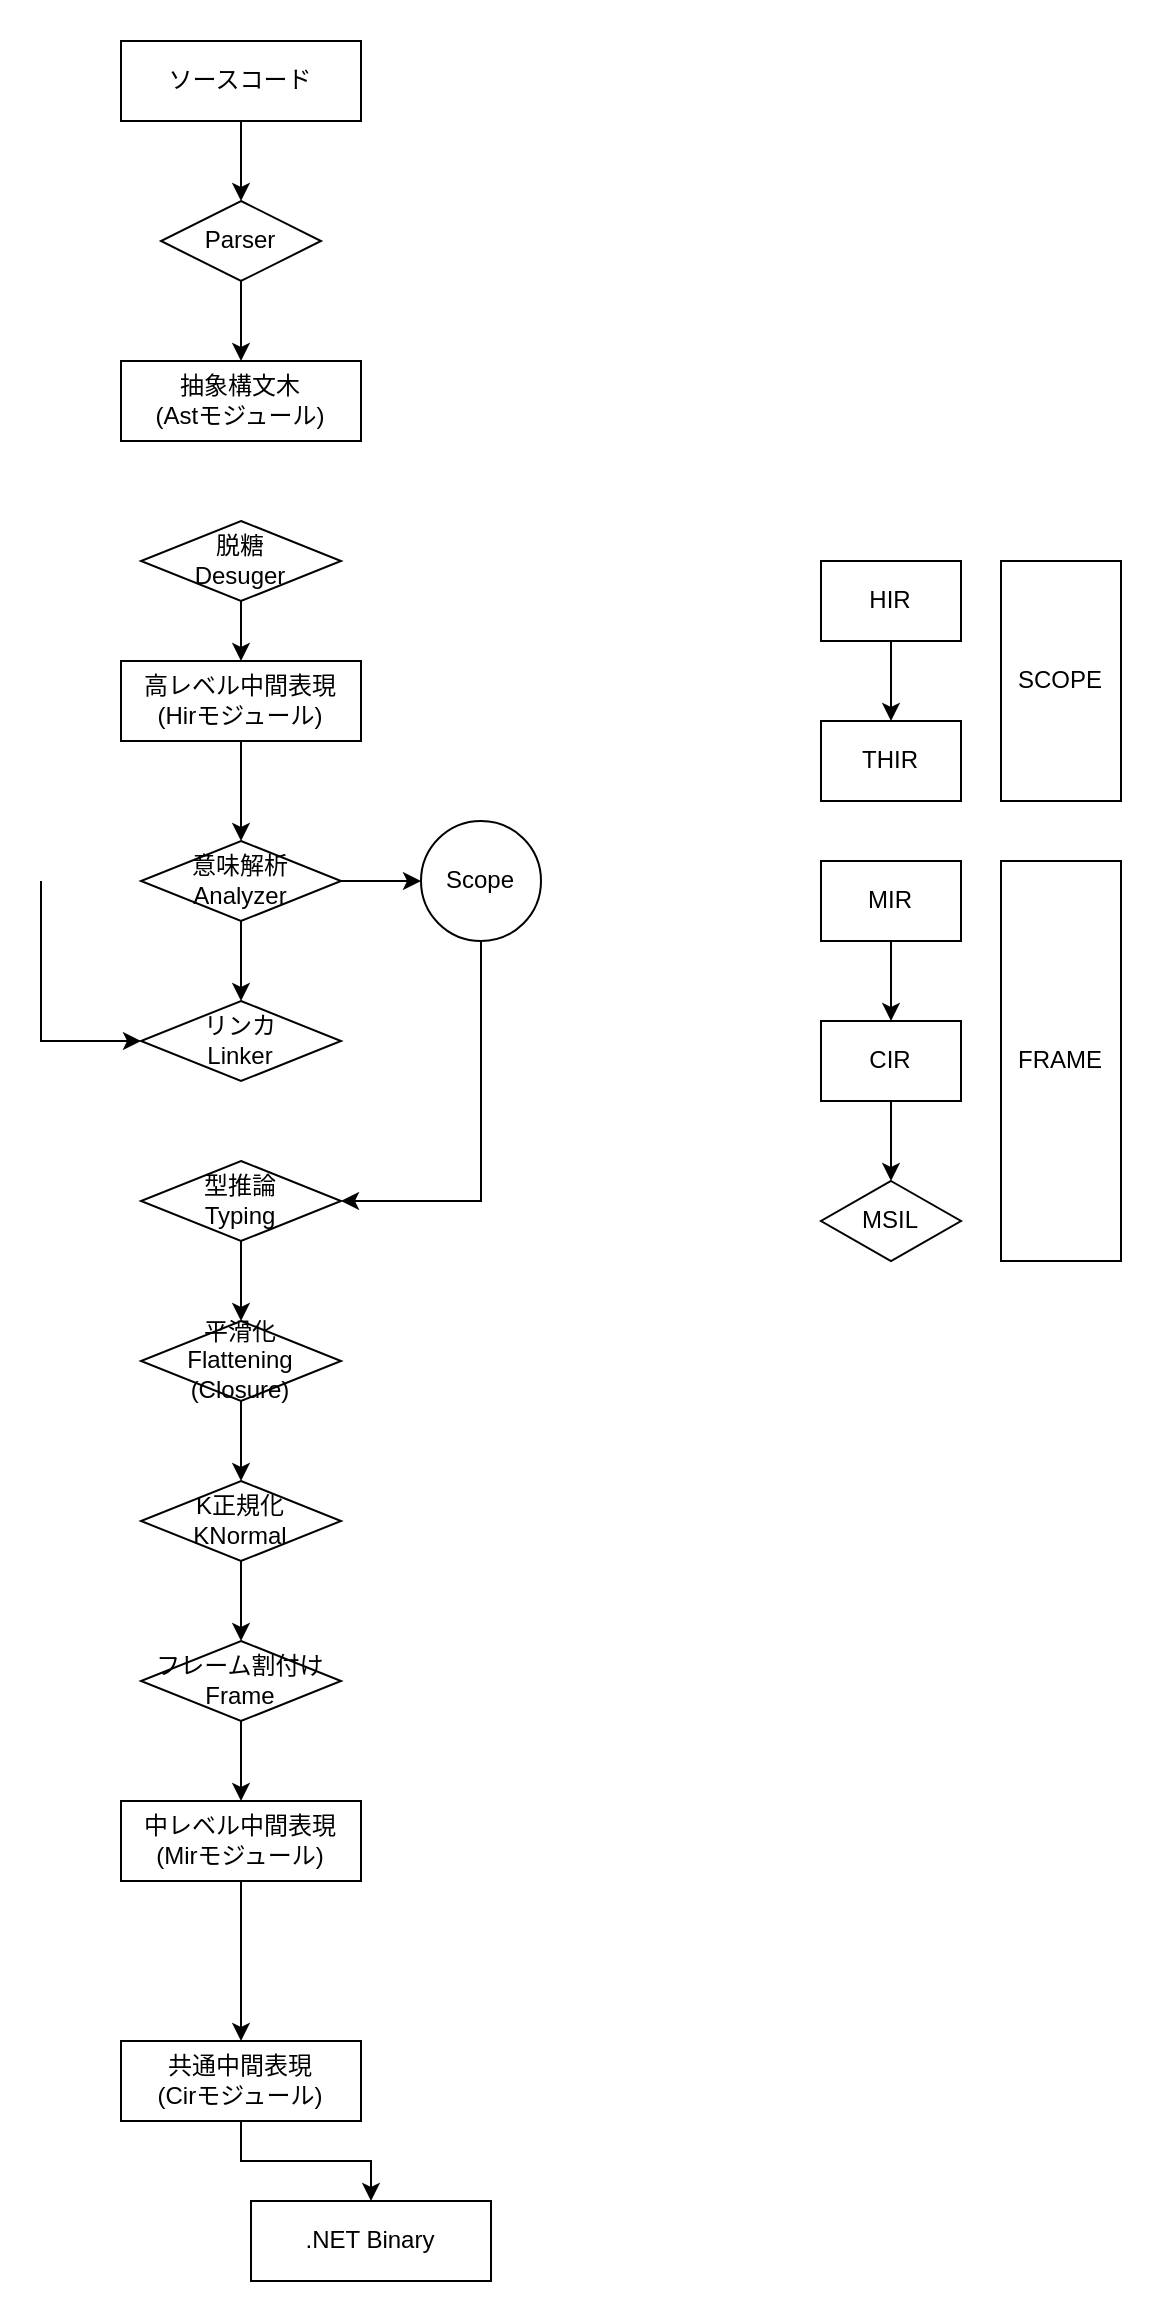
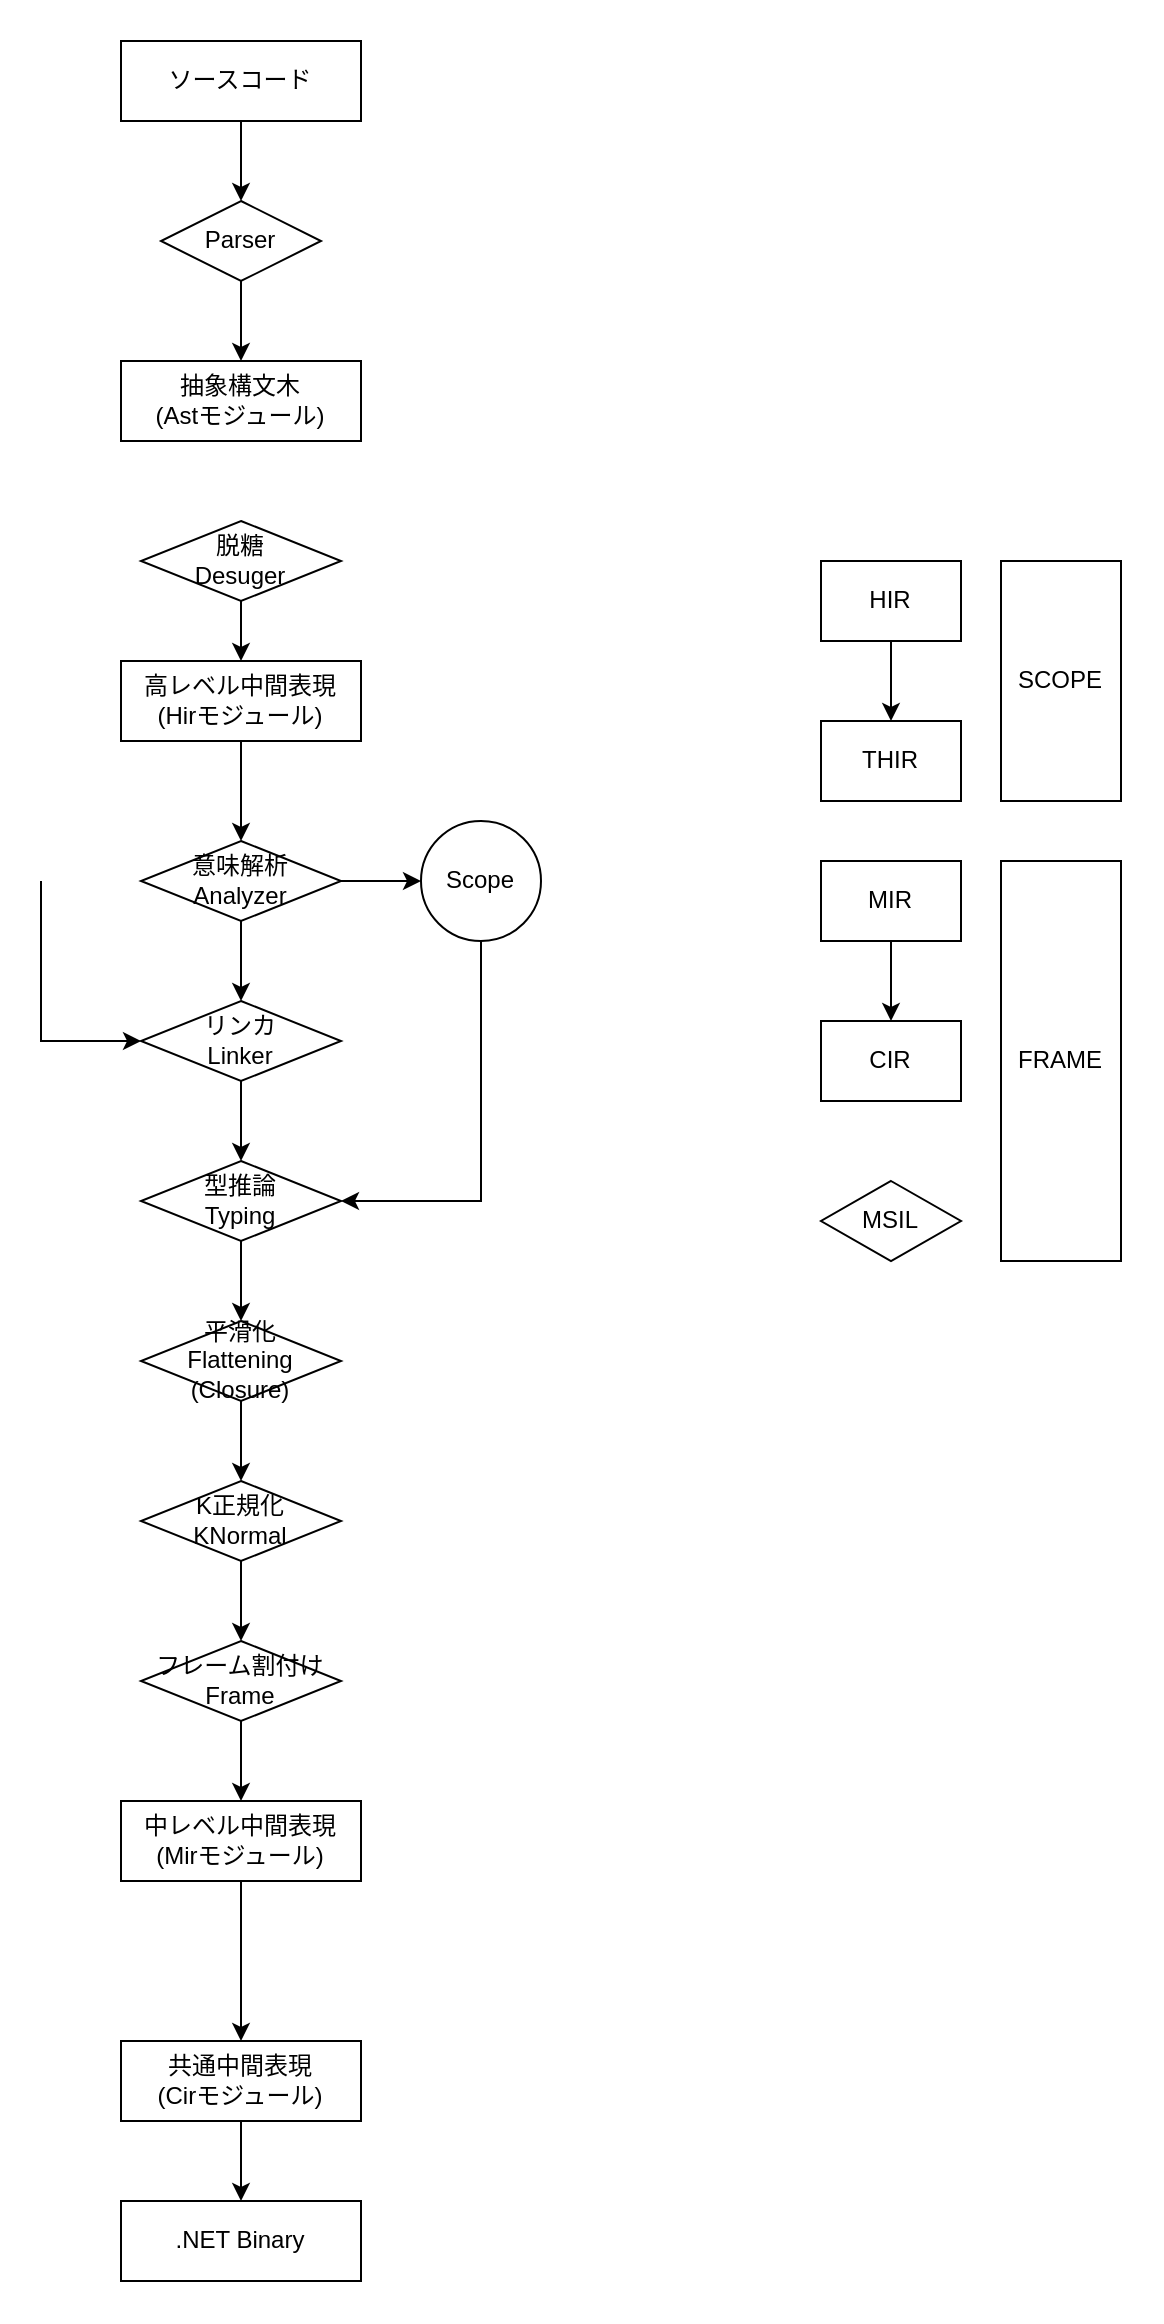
  <mxCell id="0" />
  <mxCell id="1" parent="0" />
  <mxCell id="2" style="edgeStyle=orthogonalEdgeStyle;rounded=0;orthogonalLoop=1;jettySize=auto;html=1;" parent="1" source="3" target="4" edge="1"><mxGeometry relative="1" as="geometry" /></mxCell>
  <mxCell id="3" value="共通中間表現&lt;br&gt;(Cirモジュール)" style="rounded=0;whiteSpace=wrap;html=1;" parent="1" vertex="1"><mxGeometry x="60" y="1020" width="120" height="40" as="geometry" /></mxCell>
- <mxCell id="4" value=".NET Binary" style="rounded=0;whiteSpace=wrap;html=1;" parent="1" vertex="1"><mxGeometry x="125" y="1100" width="120" height="40" as="geometry" /></mxCell>
+ <mxCell id="4" value=".NET Binary" style="rounded=0;whiteSpace=wrap;html=1;" parent="1" vertex="1"><mxGeometry x="60" y="1100" width="120" height="40" as="geometry" /></mxCell>
  <mxCell id="5" value="" style="edgeStyle=orthogonalEdgeStyle;rounded=0;orthogonalLoop=1;jettySize=auto;html=1;" parent="1" source="6" target="8" edge="1"><mxGeometry relative="1" as="geometry" /></mxCell>
  <mxCell id="6" value="ソースコード" style="rounded=0;whiteSpace=wrap;html=1;" parent="1" vertex="1"><mxGeometry x="60" y="20" width="120" height="40" as="geometry" /></mxCell>
  <mxCell id="7" value="" style="edgeStyle=orthogonalEdgeStyle;rounded=0;orthogonalLoop=1;jettySize=auto;html=1;" parent="1" source="8" target="9" edge="1"><mxGeometry relative="1" as="geometry" /></mxCell>
  <mxCell id="8" value="Parser" style="rhombus;whiteSpace=wrap;html=1;rounded=0;" parent="1" vertex="1"><mxGeometry x="80" y="100" width="80" height="40" as="geometry" /></mxCell>
  <mxCell id="9" value="抽象構文木&lt;br&gt;(Astモジュール)" style="whiteSpace=wrap;html=1;rounded=0;" parent="1" vertex="1"><mxGeometry x="60" y="180" width="120" height="40" as="geometry" /></mxCell>
  <mxCell id="10" style="edgeStyle=orthogonalEdgeStyle;rounded=0;orthogonalLoop=1;jettySize=auto;html=1;entryX=0.5;entryY=0;entryDx=0;entryDy=0;" edge="1" parent="1" source="11" target="26"><mxGeometry relative="1" as="geometry" /></mxCell>
  <mxCell id="11" value="高レベル中間表現&lt;br&gt;(Hirモジュール)" style="whiteSpace=wrap;html=1;rounded=0;" parent="1" vertex="1"><mxGeometry x="60" y="330" width="120" height="40" as="geometry" /></mxCell>
  <mxCell id="12" style="edgeStyle=orthogonalEdgeStyle;rounded=0;orthogonalLoop=1;jettySize=auto;html=1;" edge="1" parent="1" source="13" target="11"><mxGeometry relative="1" as="geometry" /></mxCell>
  <mxCell id="13" value="脱糖&lt;br&gt;Desuger" style="rhombus;whiteSpace=wrap;html=1;rounded=0;" parent="1" vertex="1"><mxGeometry x="70" y="260" width="100" height="40" as="geometry" /></mxCell>
  <mxCell id="14" style="edgeStyle=orthogonalEdgeStyle;rounded=0;orthogonalLoop=1;jettySize=auto;html=1;entryX=0.5;entryY=0;entryDx=0;entryDy=0;" edge="1" parent="1" source="15" target="41"><mxGeometry relative="1" as="geometry" /></mxCell>
  <mxCell id="15" value="型推論&lt;br&gt;Typing" style="rhombus;whiteSpace=wrap;html=1;rounded=0;" parent="1" vertex="1"><mxGeometry x="70" y="580" width="100" height="40" as="geometry" /></mxCell>
  <mxCell id="16" style="edgeStyle=orthogonalEdgeStyle;rounded=0;orthogonalLoop=1;jettySize=auto;html=1;entryX=0.5;entryY=0;entryDx=0;entryDy=0;" parent="1" source="17" target="21" edge="1"><mxGeometry relative="1" as="geometry" /></mxCell>
  <mxCell id="17" value="K正規化&lt;br&gt;KNormal" style="rhombus;whiteSpace=wrap;html=1;rounded=0;" parent="1" vertex="1"><mxGeometry x="70" y="740" width="100" height="40" as="geometry" /></mxCell>
  <mxCell id="18" style="edgeStyle=orthogonalEdgeStyle;rounded=0;orthogonalLoop=1;jettySize=auto;html=1;entryX=1;entryY=0.5;entryDx=0;entryDy=0;" edge="1" parent="1" source="19" target="15"><mxGeometry relative="1" as="geometry"><Array as="points"><mxPoint x="240" y="600" /></Array></mxGeometry></mxCell>
  <mxCell id="19" value="Scope" style="ellipse;whiteSpace=wrap;html=1;" parent="1" vertex="1"><mxGeometry x="210" y="410" width="60" height="60" as="geometry" /></mxCell>
  <mxCell id="20" style="edgeStyle=orthogonalEdgeStyle;rounded=0;orthogonalLoop=1;jettySize=auto;html=1;" parent="1" source="21" target="23" edge="1"><mxGeometry relative="1" as="geometry" /></mxCell>
  <mxCell id="21" value="フレーム割付け&lt;br&gt;Frame" style="rhombus;whiteSpace=wrap;html=1;rounded=0;" parent="1" vertex="1"><mxGeometry x="70" y="820" width="100" height="40" as="geometry" /></mxCell>
  <mxCell id="22" style="edgeStyle=orthogonalEdgeStyle;rounded=0;orthogonalLoop=1;jettySize=auto;html=1;" parent="1" source="23" target="3" edge="1"><mxGeometry relative="1" as="geometry" /></mxCell>
  <mxCell id="23" value="中レベル中間表現&lt;br&gt;(Mirモジュール)" style="whiteSpace=wrap;html=1;rounded=0;" parent="1" vertex="1"><mxGeometry x="60" y="900" width="120" height="40" as="geometry" /></mxCell>
  <mxCell id="24" style="edgeStyle=orthogonalEdgeStyle;rounded=0;orthogonalLoop=1;jettySize=auto;html=1;" edge="1" parent="1" source="26" target="19"><mxGeometry relative="1" as="geometry" /></mxCell>
  <mxCell id="25" style="edgeStyle=orthogonalEdgeStyle;rounded=0;orthogonalLoop=1;jettySize=auto;html=1;" edge="1" parent="1" source="26" target="38"><mxGeometry relative="1" as="geometry" /></mxCell>
  <mxCell id="26" value="意味解析&lt;br&gt;Analyzer" style="rhombus;whiteSpace=wrap;html=1;rounded=0;" parent="1" vertex="1"><mxGeometry x="70" y="420" width="100" height="40" as="geometry" /></mxCell>
  <mxCell id="27" style="edgeStyle=orthogonalEdgeStyle;rounded=0;orthogonalLoop=1;jettySize=auto;html=1;" parent="1" source="28" target="29" edge="1"><mxGeometry relative="1" as="geometry" /></mxCell>
  <mxCell id="28" value="HIR" style="rounded=0;whiteSpace=wrap;html=1;" parent="1" vertex="1"><mxGeometry x="410" y="280" width="70" height="40" as="geometry" /></mxCell>
  <mxCell id="29" value="THIR" style="rounded=0;whiteSpace=wrap;html=1;" parent="1" vertex="1"><mxGeometry x="410" y="360" width="70" height="40" as="geometry" /></mxCell>
  <mxCell id="30" value="SCOPE" style="rounded=0;whiteSpace=wrap;html=1;" parent="1" vertex="1"><mxGeometry x="500" y="280" width="60" height="120" as="geometry" /></mxCell>
  <mxCell id="31" style="edgeStyle=orthogonalEdgeStyle;rounded=0;orthogonalLoop=1;jettySize=auto;html=1;" parent="1" source="32" target="35" edge="1"><mxGeometry relative="1" as="geometry" /></mxCell>
  <mxCell id="32" value="MIR" style="rounded=0;whiteSpace=wrap;html=1;" parent="1" vertex="1"><mxGeometry x="410" y="430" width="70" height="40" as="geometry" /></mxCell>
  <mxCell id="33" value="FRAME" style="rounded=0;whiteSpace=wrap;html=1;" parent="1" vertex="1"><mxGeometry x="500" y="430" width="60" height="200" as="geometry" /></mxCell>
- <mxCell id="34" style="edgeStyle=orthogonalEdgeStyle;rounded=0;orthogonalLoop=1;jettySize=auto;html=1;" parent="1" source="35" target="36" edge="1"><mxGeometry relative="1" as="geometry" /></mxCell>
  <mxCell id="35" value="CIR" style="rounded=0;whiteSpace=wrap;html=1;" parent="1" vertex="1"><mxGeometry x="410" y="510" width="70" height="40" as="geometry" /></mxCell>
  <mxCell id="36" value="MSIL" style="rhombus;whiteSpace=wrap;html=1;" parent="1" vertex="1"><mxGeometry x="410" y="590" width="70" height="40" as="geometry" /></mxCell>
+ <mxCell id="37" style="edgeStyle=orthogonalEdgeStyle;rounded=0;orthogonalLoop=1;jettySize=auto;html=1;" edge="1" parent="1" source="38" target="15"><mxGeometry relative="1" as="geometry" /></mxCell>
  <mxCell id="38" value="リンカ&lt;br&gt;Linker" style="rhombus;whiteSpace=wrap;html=1;rounded=0;" vertex="1" parent="1"><mxGeometry x="70" y="500" width="100" height="40" as="geometry" /></mxCell>
  <mxCell id="39" value="" style="endArrow=classic;html=1;rounded=0;entryX=0;entryY=0.5;entryDx=0;entryDy=0;" edge="1" parent="1" target="38"><mxGeometry width="50" height="50" relative="1" as="geometry"><mxPoint x="20" y="440" as="sourcePoint" /><mxPoint x="200" y="480" as="targetPoint" /><Array as="points"><mxPoint x="20" y="520" /></Array></mxGeometry></mxCell>
  <mxCell id="40" style="edgeStyle=orthogonalEdgeStyle;rounded=0;orthogonalLoop=1;jettySize=auto;html=1;exitX=0.5;exitY=1;exitDx=0;exitDy=0;entryX=0.5;entryY=0;entryDx=0;entryDy=0;" edge="1" parent="1" source="41" target="17"><mxGeometry relative="1" as="geometry" /></mxCell>
  <mxCell id="41" value="平滑化&lt;br&gt;Flattening&lt;br&gt;(Closure)" style="rhombus;whiteSpace=wrap;html=1;rounded=0;" vertex="1" parent="1"><mxGeometry x="70" y="660" width="100" height="40" as="geometry" /></mxCell>
